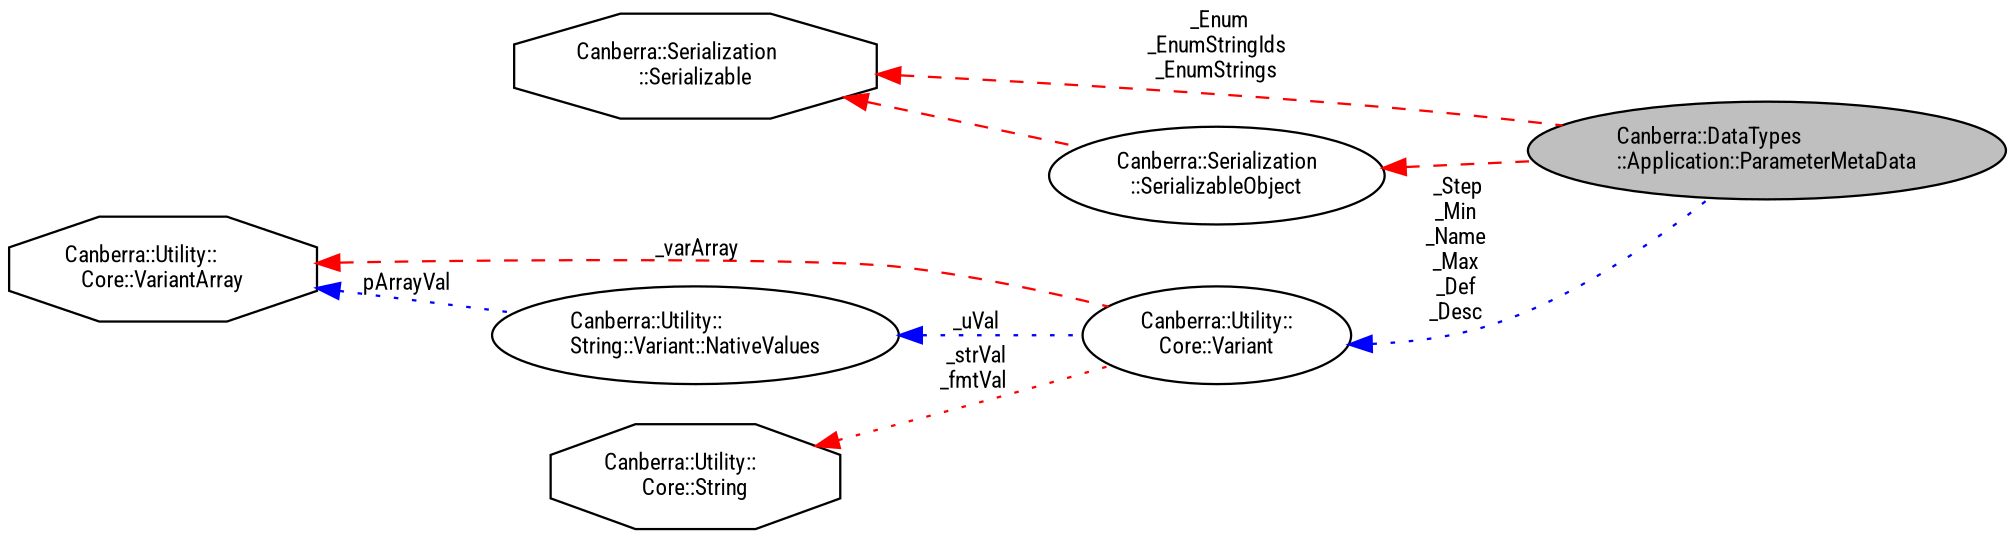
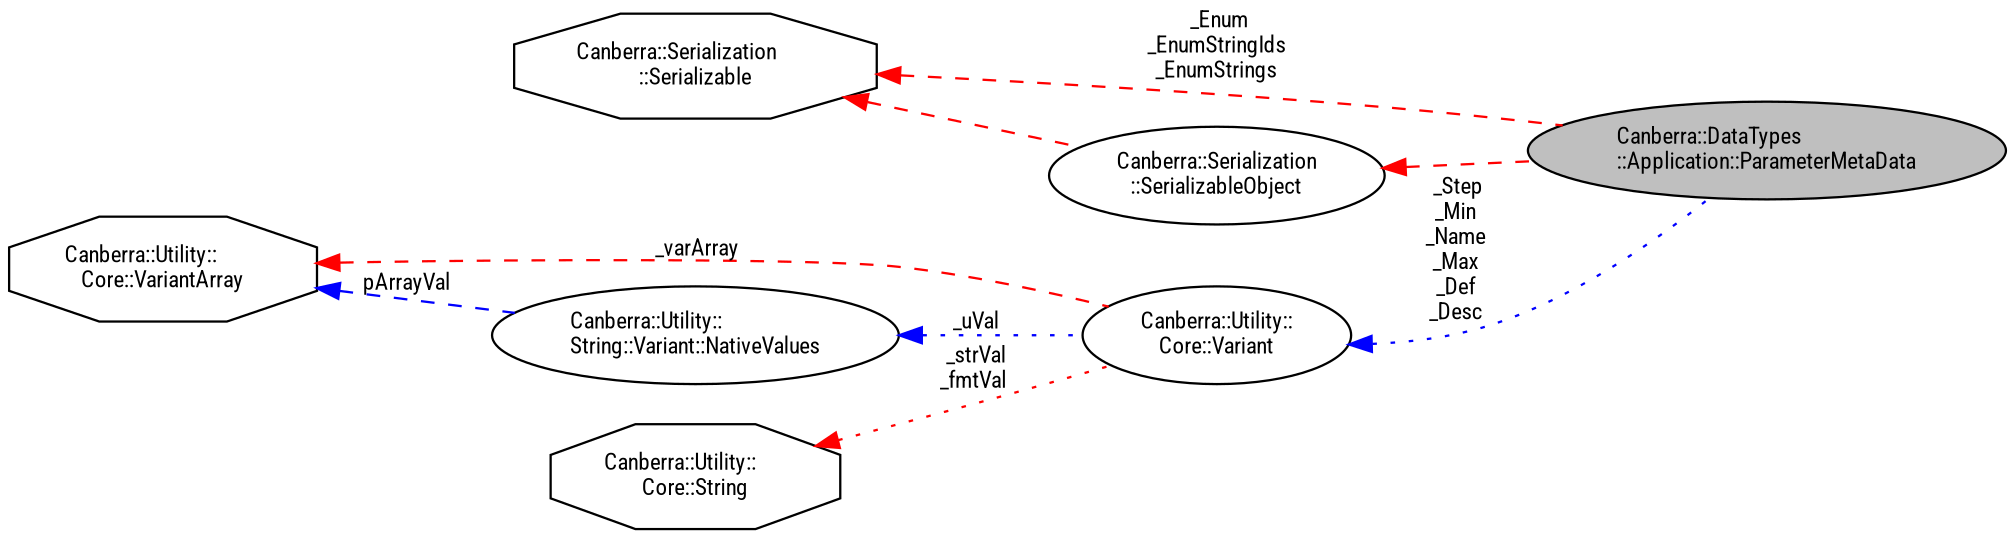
  digraph {
    fontname="Roboto Condensed"
    rankdir=LR
    node [color=black fillcolor=white fontname="Roboto Condensed" fontsize=10 shape=ellipse style=filled]
    edge [color=red dir=back fontname="Roboto Condensed" fontsize=10 labelfontname=Helvetica labelfontsize=10 style=dashed]
    n1 [fillcolor=grey75 fontcolor=black height=0.2 label="Canberra::DataTypes\l::Application::ParameterMetaData" width=0.4]
    n2 [height=0.2 label="Canberra::Serialization\l::SerializableObject" width=0.4]
    n3 [height=0.2 label="Canberra::Serialization\l::Serializable" shape=octagon width=0.4]
    n4 [height=0.2 label="Canberra::Utility::\lCore::VariantArray" shape=octagon width=0.4]
    n5 [height=0.2 label="Canberra::Utility::\lCore::Variant" width=0.4]
    n6 [height=0.2 label="Canberra::Utility::\lString::Variant::NativeValues" width=0.4]
    n7 [height=0.2 label="Canberra::Utility::\lCore::String" shape=octagon width=0.4]
    n2 -> n1
    n3 -> n1 [label=" _Enum\n_EnumStringIds\n_EnumStrings"]
    n3 -> n2
    n4 -> n5 [label=" _varArray"]
-   n4 -> n6 [color=blue label=" pArrayVal" style=dotted]
+   n4 -> n6 [color=blue label=" pArrayVal"]
    n5 -> n1 [color=blue label=" _Step\n_Min\n_Name\n_Max\n_Def\n_Desc" style=dotted]
    n6 -> n5 [color=blue label=" _uVal" style=dotted]
    n7 -> n5 [label=" _strVal\n_fmtVal" style=dotted]
  }
